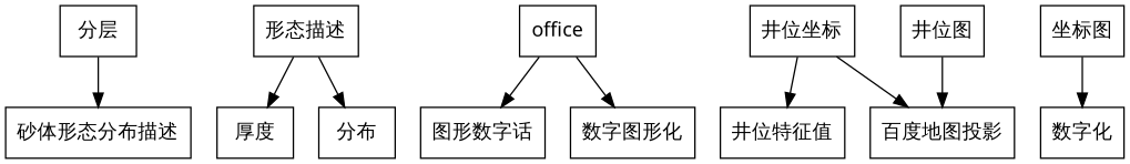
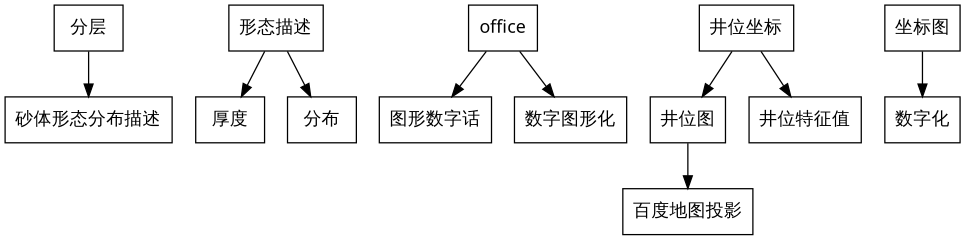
  digraph {
    node [fontname=Aral shape=box]
    edge [fontname=FangSong]
    "分层"
    "砂体形态分布描述"
    "形态描述"
    "厚度"
    "分布"
    office
    "图形数字话"
    "数字图形化"
    "井位坐标"
    "井位图"
    "井位特征值"
    "百度地图投影"
    "坐标图"
    "数字化"
    "分层" -> "砂体形态分布描述"
    "形态描述" -> "厚度"
    "形态描述" -> "分布"
    office -> "图形数字话"
    office -> "数字图形化"
-   "井位坐标" -> "百度地图投影"
+   "井位坐标" -> "井位图"
    "井位坐标" -> "井位特征值"
    "井位图" -> "百度地图投影"
    "坐标图" -> "数字化"
  }
